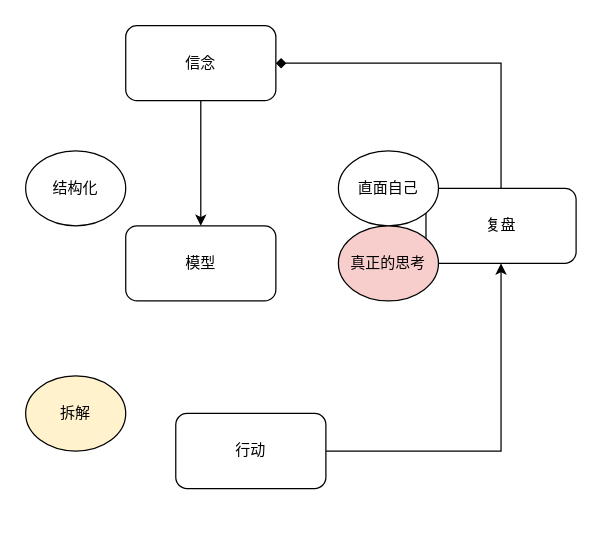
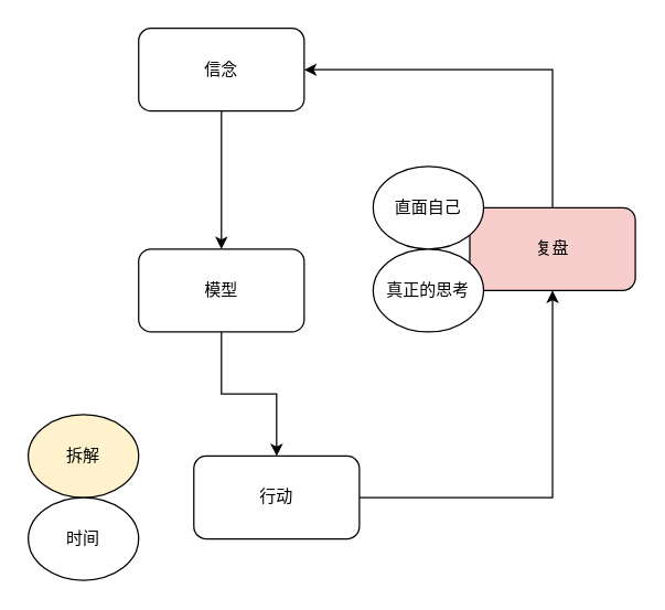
  <mxCell id="0" />
  <mxCell id="1" parent="0" />
+ <mxCell id="2" style="edgeStyle=orthogonalEdgeStyle;rounded=0;orthogonalLoop=1;jettySize=auto;html=1;exitX=0.5;exitY=1;exitDx=0;exitDy=0;entryX=0.5;entryY=0;entryDx=0;entryDy=0;" edge="1" parent="1" source="3" target="7"><mxGeometry relative="1" as="geometry" /></mxCell>
  <mxCell id="3" value="模型" style="rounded=1;whiteSpace=wrap;html=1;" vertex="1" parent="1"><mxGeometry x="100" y="180" width="120" height="60" as="geometry" /></mxCell>
  <mxCell id="4" style="edgeStyle=orthogonalEdgeStyle;rounded=0;orthogonalLoop=1;jettySize=auto;html=1;exitX=0.5;exitY=1;exitDx=0;exitDy=0;entryX=0.5;entryY=0;entryDx=0;entryDy=0;" edge="1" parent="1" source="5" target="3"><mxGeometry relative="1" as="geometry" /></mxCell>
  <mxCell id="5" value="信念" style="rounded=1;whiteSpace=wrap;html=1;" vertex="1" parent="1"><mxGeometry x="100" y="20" width="120" height="60" as="geometry" /></mxCell>
  <mxCell id="6" style="edgeStyle=orthogonalEdgeStyle;rounded=0;orthogonalLoop=1;jettySize=auto;html=1;exitX=1;exitY=0.5;exitDx=0;exitDy=0;entryX=0.5;entryY=1;entryDx=0;entryDy=0;" edge="1" parent="1" source="7" target="12"><mxGeometry relative="1" as="geometry" /></mxCell>
  <mxCell id="7" value="行动" style="rounded=1;whiteSpace=wrap;html=1;" vertex="1" parent="1"><mxGeometry x="140" y="330" width="120" height="60" as="geometry" /></mxCell>
- <mxCell id="8" value="结构化" style="ellipse;whiteSpace=wrap;html=1;" vertex="1" parent="1"><mxGeometry x="20" y="120" width="80" height="60" as="geometry" /></mxCell>
  <mxCell id="9" value="拆解" style="ellipse;whiteSpace=wrap;html=1;fillColor=#fff2cc;" vertex="1" parent="1"><mxGeometry x="20" y="300" width="80" height="60" as="geometry" /></mxCell>
- <mxCell id="11" style="edgeStyle=orthogonalEdgeStyle;rounded=0;orthogonalLoop=1;jettySize=auto;html=1;exitX=0.5;exitY=0;exitDx=0;exitDy=0;entryX=1;entryY=0.5;entryDx=0;entryDy=0;endArrow=diamond;" edge="1" parent="1" source="12" target="5"><mxGeometry relative="1" as="geometry" /></mxCell>
- <mxCell id="12" value="复盘" style="rounded=1;whiteSpace=wrap;html=1;" vertex="1" parent="1"><mxGeometry x="340" y="150" width="120" height="60" as="geometry" /></mxCell>
+ <mxCell id="10" value="时间" style="ellipse;whiteSpace=wrap;html=1;" vertex="1" parent="1"><mxGeometry x="20" y="360" width="80" height="60" as="geometry" /></mxCell>
+ <mxCell id="11" style="edgeStyle=orthogonalEdgeStyle;rounded=0;orthogonalLoop=1;jettySize=auto;html=1;exitX=0.5;exitY=0;exitDx=0;exitDy=0;entryX=1;entryY=0.5;entryDx=0;entryDy=0;" edge="1" parent="1" source="12" target="5"><mxGeometry relative="1" as="geometry" /></mxCell>
+ <mxCell id="12" value="复盘" style="rounded=1;whiteSpace=wrap;html=1;fillColor=#f8cecc;" vertex="1" parent="1"><mxGeometry x="340" y="150" width="120" height="60" as="geometry" /></mxCell>
  <mxCell id="13" value="直面自己" style="ellipse;whiteSpace=wrap;html=1;" vertex="1" parent="1"><mxGeometry x="270" y="120" width="80" height="60" as="geometry" /></mxCell>
- <mxCell id="14" value="真正的思考" style="ellipse;whiteSpace=wrap;html=1;fillColor=#f8cecc;" vertex="1" parent="1"><mxGeometry x="270" y="180" width="80" height="60" as="geometry" /></mxCell>
+ <mxCell id="14" value="真正的思考" style="ellipse;whiteSpace=wrap;html=1;" vertex="1" parent="1"><mxGeometry x="270" y="180" width="80" height="60" as="geometry" /></mxCell>
